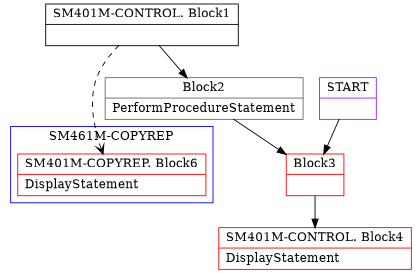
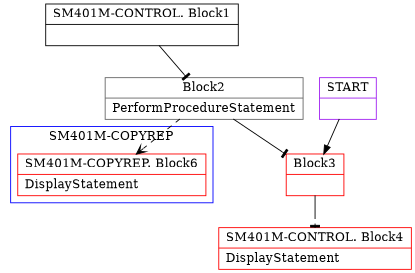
  digraph {
    compound=true
    node [color=red shape=record]
    edge [arrowhead=normal arrowtail=empty]
    n1 [label="{SM401M-COPYREP. Block6|DisplayStatement\l}"]
    n2 [color=purple label="{START|}"]
    n3 [label="{Block3|}"]
    n4 [color=black label="{SM401M-CONTROL. Block1|}"]
    n5 [color=gray40 label="{Block2|PerformProcedureStatement\l}"]
    n6 [label="{SM401M-CONTROL. Block4|DisplayStatement\l}"]
    subgraph cluster_1 {
      color=blue
-     label="SM461M-COPYREP"
+     label="SM401M-COPYREP"
      n1
    }
    n2 -> n3
-   n3 -> n6
-   n4 -> n5
-   n4 -> n1 [arrowhead=vee style=dashed]
-   n5 -> n3
+   n3 -> n6 [arrowhead=tee]
+   n4 -> n5 [arrowhead=tee]
+   n5 -> n1 [arrowhead=vee style=dashed]
+   n5 -> n3 [arrowhead=tee]
  }
